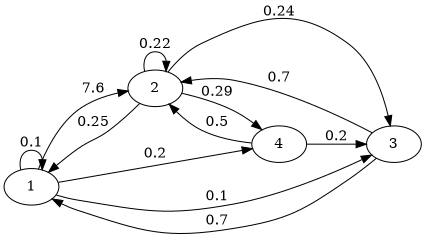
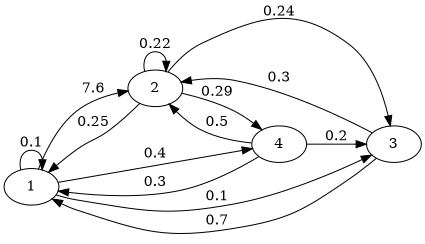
  digraph {
    rankdir=LR
    1
    2
    3
    4
    1 -> 1 [label=0.1]
    1 -> 2 [label=7.6]
    1 -> 3 [label=0.1]
-   1 -> 4 [label=0.2]
+   1 -> 4 [label=0.4]
    2 -> 1 [label=0.25]
    2 -> 2 [label=0.22]
    2 -> 3 [label=0.24]
    2 -> 4 [label=0.29]
    3 -> 1 [label=0.7]
-   3 -> 2 [label=0.7]
+   3 -> 2 [label=0.3]
+   4 -> 1 [label=0.3]
    4 -> 2 [label=0.5]
    4 -> 3 [label=0.2]
  }
